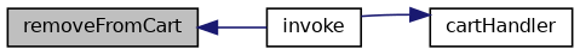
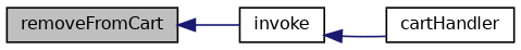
  digraph {
    rankdir=LR
    node [color=black fillcolor=white fontname=Helvetica fontsize=10 shape=record style=filled]
    edge [color=midnightblue dir=back fontname=Helvetica fontsize=10 labelfontname=Helvetica labelfontsize=10 style=solid]
    n1 [fillcolor=grey75 fontcolor=black height=0.2 label=removeFromCart width=0.4]
    n2 [height=0.2 label=invoke width=0.4]
    n3 [height=0.2 label=cartHandler width=0.4]
    n1 -> n2
-   n3 -> n2
+   n2 -> n3
  }
